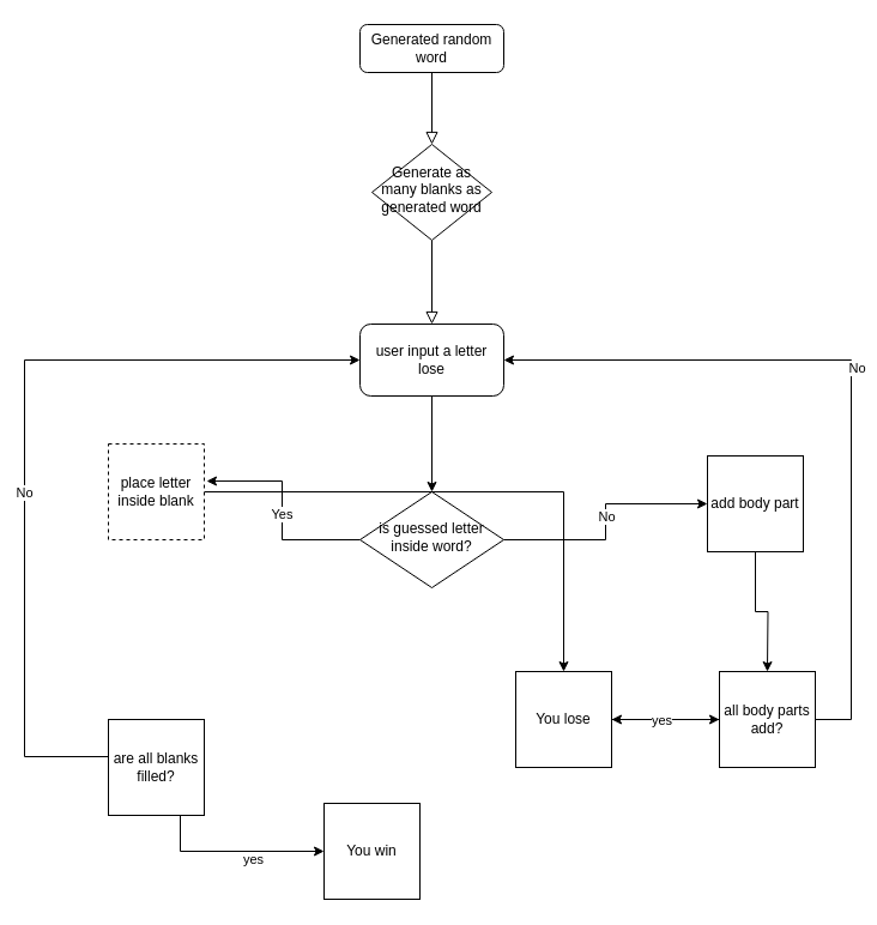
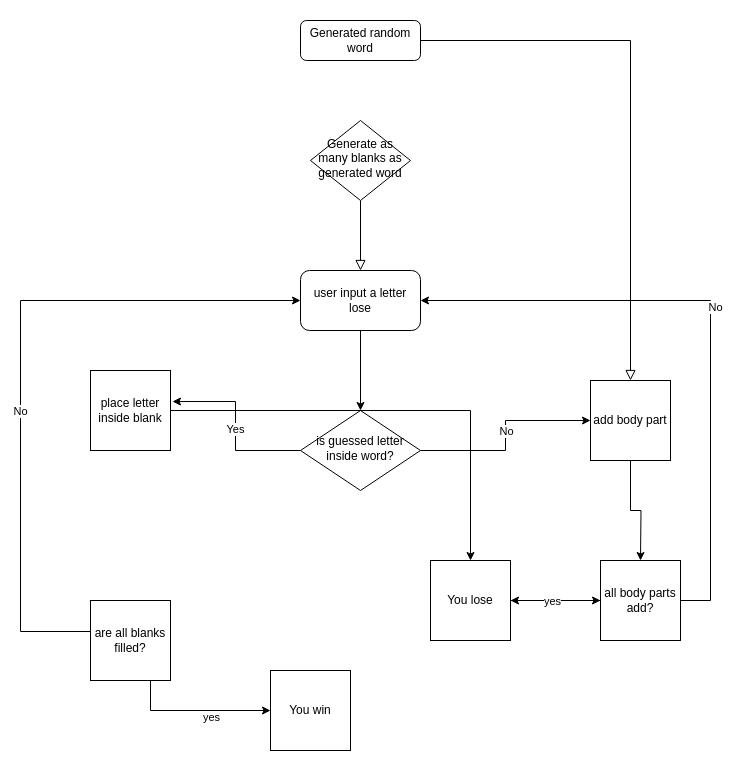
  <mxCell id="0" />
  <mxCell id="1" parent="0" />
- <mxCell id="2" value="" style="rounded=0;html=1;jettySize=auto;orthogonalLoop=1;fontSize=11;endArrow=block;endFill=0;endSize=8;strokeWidth=1;shadow=0;labelBackgroundColor=none;edgeStyle=orthogonalEdgeStyle;" parent="1" source="3" target="5" edge="1"><mxGeometry relative="1" as="geometry" /></mxCell>
+ <mxCell id="2" value="" style="rounded=0;html=1;jettySize=auto;orthogonalLoop=1;fontSize=11;endArrow=block;endFill=0;endSize=8;strokeWidth=1;shadow=0;labelBackgroundColor=none;edgeStyle=orthogonalEdgeStyle;" parent="1" source="3" target="14" edge="1"><mxGeometry relative="1" as="geometry" /></mxCell>
  <mxCell id="3" value="Generated random word" style="rounded=1;whiteSpace=wrap;html=1;fontSize=12;glass=0;strokeWidth=1;shadow=0;" parent="1" vertex="1"><mxGeometry x="300" y="20" width="120" height="40" as="geometry" /></mxCell>
  <mxCell id="4" value="" style="rounded=0;html=1;jettySize=auto;orthogonalLoop=1;fontSize=11;endArrow=block;endFill=0;endSize=8;strokeWidth=1;shadow=0;labelBackgroundColor=none;edgeStyle=orthogonalEdgeStyle;entryX=0.5;entryY=0;entryDx=0;entryDy=0;" parent="1" source="5" target="21" edge="1"><mxGeometry y="20" relative="1" as="geometry"><mxPoint as="offset" /></mxGeometry></mxCell>
  <mxCell id="5" value="Generate as many blanks as generated word" style="rhombus;whiteSpace=wrap;html=1;shadow=0;fontFamily=Helvetica;fontSize=12;align=center;strokeWidth=1;spacing=6;spacingTop=-4;" parent="1" vertex="1"><mxGeometry x="310" y="120" width="100" height="80" as="geometry" /></mxCell>
  <mxCell id="6" value="" style="edgeStyle=orthogonalEdgeStyle;rounded=0;orthogonalLoop=1;jettySize=auto;html=1;entryX=1.025;entryY=0.388;entryDx=0;entryDy=0;entryPerimeter=0;" edge="1" parent="1" source="10" target="12"><mxGeometry relative="1" as="geometry"><mxPoint x="190" y="310" as="targetPoint" /></mxGeometry></mxCell>
  <mxCell id="7" value="Yes" style="edgeLabel;html=1;align=center;verticalAlign=middle;resizable=0;points=[];" vertex="1" connectable="0" parent="6"><mxGeometry x="-0.014" y="-1" relative="1" as="geometry"><mxPoint x="-2" as="offset" /></mxGeometry></mxCell>
  <mxCell id="8" value="" style="edgeStyle=orthogonalEdgeStyle;rounded=0;orthogonalLoop=1;jettySize=auto;html=1;entryX=0;entryY=0.5;entryDx=0;entryDy=0;" edge="1" parent="1" source="10" target="14"><mxGeometry relative="1" as="geometry"><mxPoint x="520" y="310" as="targetPoint" /></mxGeometry></mxCell>
  <mxCell id="9" value="No" style="edgeLabel;html=1;align=center;verticalAlign=middle;resizable=0;points=[];" vertex="1" connectable="0" parent="8"><mxGeometry x="0.045" relative="1" as="geometry"><mxPoint as="offset" /></mxGeometry></mxCell>
  <mxCell id="10" value="is guessed letter inside word?" style="rhombus;whiteSpace=wrap;html=1;shadow=0;fontFamily=Helvetica;fontSize=12;align=center;strokeWidth=1;spacing=6;spacingTop=-4;" parent="1" vertex="1"><mxGeometry x="300" y="410" width="120" height="80" as="geometry" /></mxCell>
  <mxCell id="11" style="edgeStyle=orthogonalEdgeStyle;rounded=0;orthogonalLoop=1;jettySize=auto;html=1;" edge="1" parent="1" source="12" target="29"><mxGeometry relative="1" as="geometry" /></mxCell>
- <mxCell id="12" value="place letter inside blank" style="whiteSpace=wrap;html=1;aspect=fixed;dashed=1;" vertex="1" parent="1"><mxGeometry x="90" y="370" width="80" height="80" as="geometry" /></mxCell>
+ <mxCell id="12" value="place letter inside blank" style="whiteSpace=wrap;html=1;aspect=fixed;" vertex="1" parent="1"><mxGeometry x="90" y="370" width="80" height="80" as="geometry" /></mxCell>
  <mxCell id="13" style="edgeStyle=orthogonalEdgeStyle;rounded=0;orthogonalLoop=1;jettySize=auto;html=1;" edge="1" parent="1" source="14"><mxGeometry relative="1" as="geometry"><mxPoint x="640" y="560" as="targetPoint" /></mxGeometry></mxCell>
  <mxCell id="14" value="add body part" style="whiteSpace=wrap;html=1;aspect=fixed;" vertex="1" parent="1"><mxGeometry x="590" y="380" width="80" height="80" as="geometry" /></mxCell>
  <mxCell id="15" style="edgeStyle=orthogonalEdgeStyle;rounded=0;orthogonalLoop=1;jettySize=auto;html=1;entryX=0;entryY=0.5;entryDx=0;entryDy=0;" edge="1" parent="1" target="21"><mxGeometry relative="1" as="geometry"><mxPoint x="270" y="290" as="targetPoint" /><mxPoint x="140" y="630" as="sourcePoint" /><Array as="points"><mxPoint x="140" y="631" /><mxPoint x="20" y="631" /><mxPoint x="20" y="300" /></Array></mxGeometry></mxCell>
  <mxCell id="16" value="No" style="edgeLabel;html=1;align=center;verticalAlign=middle;resizable=0;points=[];" vertex="1" connectable="0" parent="15"><mxGeometry x="-0.065" y="1" relative="1" as="geometry"><mxPoint as="offset" /></mxGeometry></mxCell>
  <mxCell id="17" style="edgeStyle=orthogonalEdgeStyle;rounded=0;orthogonalLoop=1;jettySize=auto;html=1;entryX=0;entryY=0.5;entryDx=0;entryDy=0;" edge="1" parent="1" source="19" target="22"><mxGeometry relative="1" as="geometry"><mxPoint x="270" y="700" as="targetPoint" /><Array as="points"><mxPoint x="150" y="710" /></Array></mxGeometry></mxCell>
  <mxCell id="18" value="yes" style="edgeLabel;html=1;align=center;verticalAlign=middle;resizable=0;points=[];" vertex="1" connectable="0" parent="17"><mxGeometry x="0.196" y="-6" relative="1" as="geometry"><mxPoint as="offset" /></mxGeometry></mxCell>
  <mxCell id="19" value="are all blanks filled?" style="whiteSpace=wrap;html=1;aspect=fixed;" vertex="1" parent="1"><mxGeometry x="90" y="600" width="80" height="80" as="geometry" /></mxCell>
  <mxCell id="20" style="edgeStyle=orthogonalEdgeStyle;rounded=0;orthogonalLoop=1;jettySize=auto;html=1;" edge="1" parent="1" source="21" target="10"><mxGeometry relative="1" as="geometry" /></mxCell>
  <mxCell id="21" value="user input a letter lose" style="rounded=1;whiteSpace=wrap;html=1;" vertex="1" parent="1"><mxGeometry x="300" y="270" width="120" height="60" as="geometry" /></mxCell>
  <mxCell id="22" value="You win" style="whiteSpace=wrap;html=1;aspect=fixed;" vertex="1" parent="1"><mxGeometry x="270" y="670" width="80" height="80" as="geometry" /></mxCell>
  <mxCell id="23" style="edgeStyle=orthogonalEdgeStyle;rounded=0;orthogonalLoop=1;jettySize=auto;html=1;" edge="1" parent="1" source="26"><mxGeometry relative="1" as="geometry"><mxPoint x="510" y="600" as="targetPoint" /></mxGeometry></mxCell>
  <mxCell id="24" style="edgeStyle=orthogonalEdgeStyle;rounded=0;orthogonalLoop=1;jettySize=auto;html=1;entryX=1;entryY=0.5;entryDx=0;entryDy=0;" edge="1" parent="1" source="26" target="21"><mxGeometry relative="1" as="geometry"><Array as="points"><mxPoint x="710" y="600" /><mxPoint x="710" y="300" /></Array></mxGeometry></mxCell>
  <mxCell id="25" value="No" style="edgeLabel;html=1;align=center;verticalAlign=middle;resizable=0;points=[];" vertex="1" connectable="0" parent="24"><mxGeometry x="0.045" y="-4" relative="1" as="geometry"><mxPoint as="offset" /></mxGeometry></mxCell>
  <mxCell id="26" value="&lt;div&gt;all body parts add?&lt;/div&gt;" style="whiteSpace=wrap;html=1;aspect=fixed;" vertex="1" parent="1"><mxGeometry x="600" y="560" width="80" height="80" as="geometry" /></mxCell>
  <mxCell id="27" value="" style="edgeStyle=orthogonalEdgeStyle;rounded=0;orthogonalLoop=1;jettySize=auto;html=1;" edge="1" parent="1" source="29" target="26"><mxGeometry relative="1" as="geometry" /></mxCell>
  <mxCell id="28" value="yes" style="edgeLabel;html=1;align=center;verticalAlign=middle;resizable=0;points=[];" vertex="1" connectable="0" parent="27"><mxGeometry x="-0.089" relative="1" as="geometry"><mxPoint as="offset" /></mxGeometry></mxCell>
  <mxCell id="29" value="You lose" style="whiteSpace=wrap;html=1;aspect=fixed;" vertex="1" parent="1"><mxGeometry x="430" y="560" width="80" height="80" as="geometry" /></mxCell>
